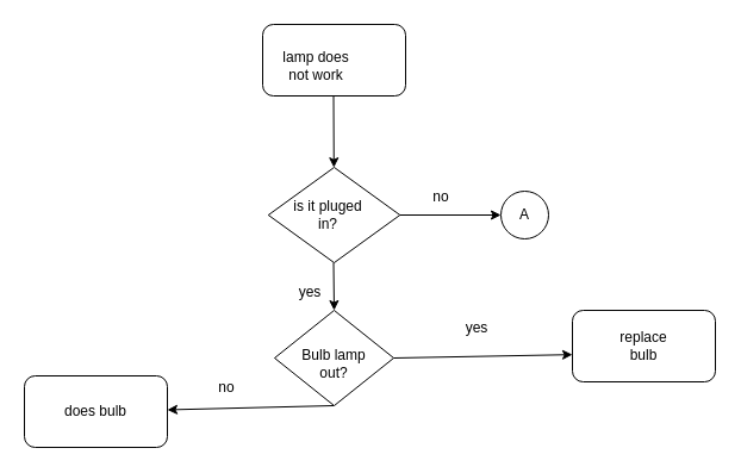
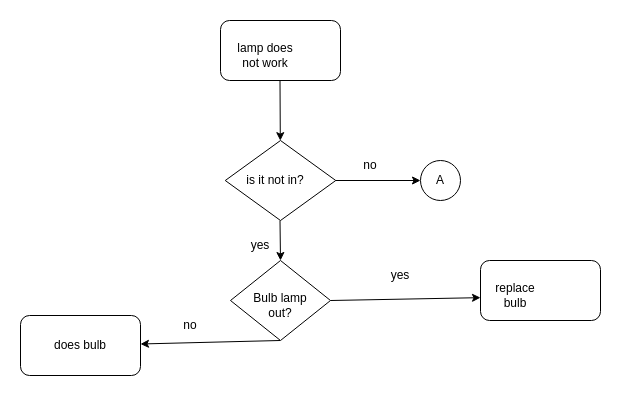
  <mxCell id="0" />
  <mxCell id="1" parent="0" />
  <mxCell id="2" value="" style="rounded=1;whiteSpace=wrap;html=1;" vertex="1" parent="1"><mxGeometry x="220" y="20" width="120" height="60" as="geometry" /></mxCell>
  <mxCell id="3" value="" style="endArrow=classic;html=1;rounded=0;" edge="1" parent="1" target="4"><mxGeometry width="50" height="50" relative="1" as="geometry"><mxPoint x="279.5" y="80" as="sourcePoint" /><mxPoint x="279.5" y="170" as="targetPoint" /></mxGeometry></mxCell>
  <mxCell id="4" value="" style="rhombus;whiteSpace=wrap;html=1;" vertex="1" parent="1"><mxGeometry x="224.75" y="140" width="110.5" height="80" as="geometry" /></mxCell>
  <mxCell id="5" value="" style="endArrow=classic;html=1;rounded=0;" edge="1" parent="1" target="6"><mxGeometry width="50" height="50" relative="1" as="geometry"><mxPoint x="335.25" y="180" as="sourcePoint" /><mxPoint x="400" y="180" as="targetPoint" /></mxGeometry></mxCell>
  <mxCell id="6" value="" style="ellipse;whiteSpace=wrap;html=1;aspect=fixed;" vertex="1" parent="1"><mxGeometry x="420" y="160" width="40" height="40" as="geometry" /></mxCell>
  <mxCell id="7" value="no" style="text;html=1;align=center;verticalAlign=middle;whiteSpace=wrap;rounded=0;" vertex="1" parent="1"><mxGeometry x="340" y="150" width="60" height="30" as="geometry" /></mxCell>
  <mxCell id="8" value="A" style="text;html=1;align=center;verticalAlign=middle;whiteSpace=wrap;rounded=0;" vertex="1" parent="1"><mxGeometry x="410" y="165" width="60" height="30" as="geometry" /></mxCell>
  <mxCell id="9" value="lamp does not work" style="text;html=1;align=center;verticalAlign=middle;whiteSpace=wrap;rounded=0;" vertex="1" parent="1"><mxGeometry x="235" y="40" width="60" height="30" as="geometry" /></mxCell>
  <mxCell id="10" value="" style="endArrow=classic;html=1;rounded=0;" edge="1" parent="1"><mxGeometry width="50" height="50" relative="1" as="geometry"><mxPoint x="279.5" y="220" as="sourcePoint" /><mxPoint x="280" y="260" as="targetPoint" /></mxGeometry></mxCell>
  <mxCell id="11" value="" style="rhombus;whiteSpace=wrap;html=1;" vertex="1" parent="1"><mxGeometry x="230" y="260" width="100" height="80" as="geometry" /></mxCell>
  <mxCell id="12" value="Bulb lamp out?" style="text;html=1;align=center;verticalAlign=middle;whiteSpace=wrap;rounded=0;" vertex="1" parent="1"><mxGeometry x="250" y="290" width="60" height="30" as="geometry" /></mxCell>
  <mxCell id="13" value="" style="endArrow=classic;html=1;rounded=0;" edge="1" parent="1" target="14"><mxGeometry width="50" height="50" relative="1" as="geometry"><mxPoint x="279.5" y="340" as="sourcePoint" /><mxPoint x="280" y="390" as="targetPoint" /></mxGeometry></mxCell>
  <mxCell id="14" value="" style="rounded=1;whiteSpace=wrap;html=1;" vertex="1" parent="1"><mxGeometry x="20" y="315" width="120" height="60" as="geometry" /></mxCell>
  <mxCell id="15" value="does bulb" style="text;html=1;align=center;verticalAlign=middle;whiteSpace=wrap;rounded=0;" vertex="1" parent="1"><mxGeometry x="50" y="330" width="60" height="30" as="geometry" /></mxCell>
  <mxCell id="16" value="" style="endArrow=classic;html=1;rounded=0;exitX=1;exitY=0.5;exitDx=0;exitDy=0;" edge="1" parent="1" source="11"><mxGeometry width="50" height="50" relative="1" as="geometry"><mxPoint x="330" y="282.86" as="sourcePoint" /><mxPoint x="480" y="297.146" as="targetPoint" /></mxGeometry></mxCell>
  <mxCell id="17" value="" style="rounded=1;whiteSpace=wrap;html=1;" vertex="1" parent="1"><mxGeometry x="480" y="260" width="120" height="60" as="geometry" /></mxCell>
- <mxCell id="18" value="is it pluged in?" style="text;html=1;align=center;verticalAlign=middle;whiteSpace=wrap;rounded=0;" vertex="1" parent="1"><mxGeometry x="245" y="165" width="60" height="30" as="geometry" /></mxCell>
- <mxCell id="19" value="replace bulb" style="text;html=1;align=center;verticalAlign=middle;whiteSpace=wrap;rounded=0;" vertex="1" parent="1"><mxGeometry x="510" y="275" width="60" height="30" as="geometry" /></mxCell>
+ <mxCell id="18" value="is it not in?" style="text;html=1;align=center;verticalAlign=middle;whiteSpace=wrap;rounded=0;" vertex="1" parent="1"><mxGeometry x="245" y="165" width="60" height="30" as="geometry" /></mxCell>
+ <mxCell id="19" value="replace bulb" style="text;html=1;align=center;verticalAlign=middle;whiteSpace=wrap;rounded=0;" vertex="1" parent="1"><mxGeometry x="485" y="280" width="60" height="30" as="geometry" /></mxCell>
  <mxCell id="20" value="yes" style="text;html=1;align=center;verticalAlign=middle;whiteSpace=wrap;rounded=0;" vertex="1" parent="1"><mxGeometry x="230" y="230" width="60" height="30" as="geometry" /></mxCell>
  <mxCell id="21" value="yes" style="text;html=1;align=center;verticalAlign=middle;whiteSpace=wrap;rounded=0;" vertex="1" parent="1"><mxGeometry x="370" y="260" width="60" height="30" as="geometry" /></mxCell>
  <mxCell id="22" value="no" style="text;html=1;align=center;verticalAlign=middle;whiteSpace=wrap;rounded=0;" vertex="1" parent="1"><mxGeometry x="160" y="310" width="60" height="30" as="geometry" /></mxCell>
